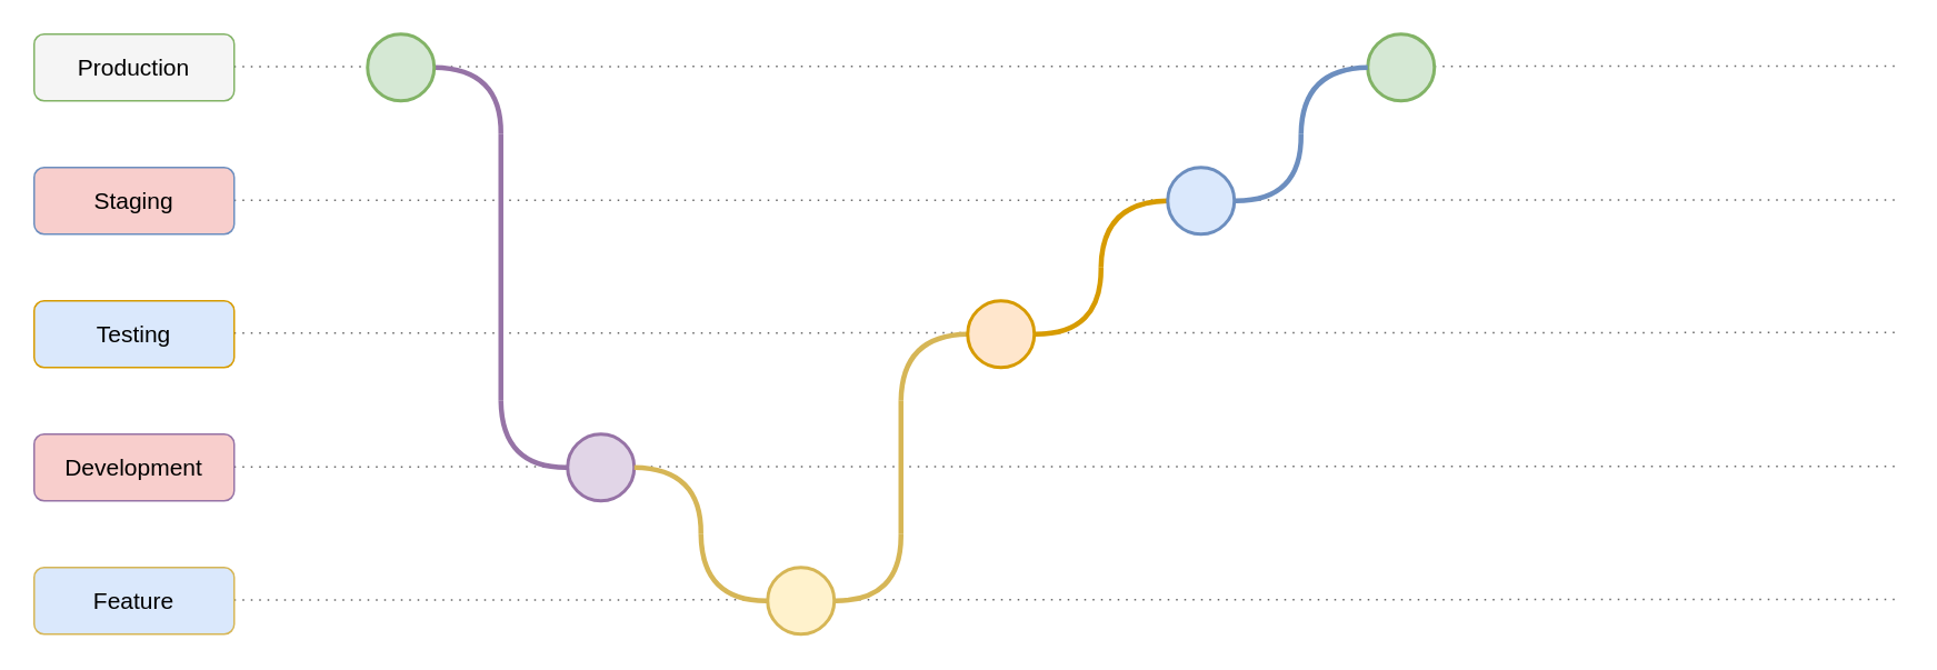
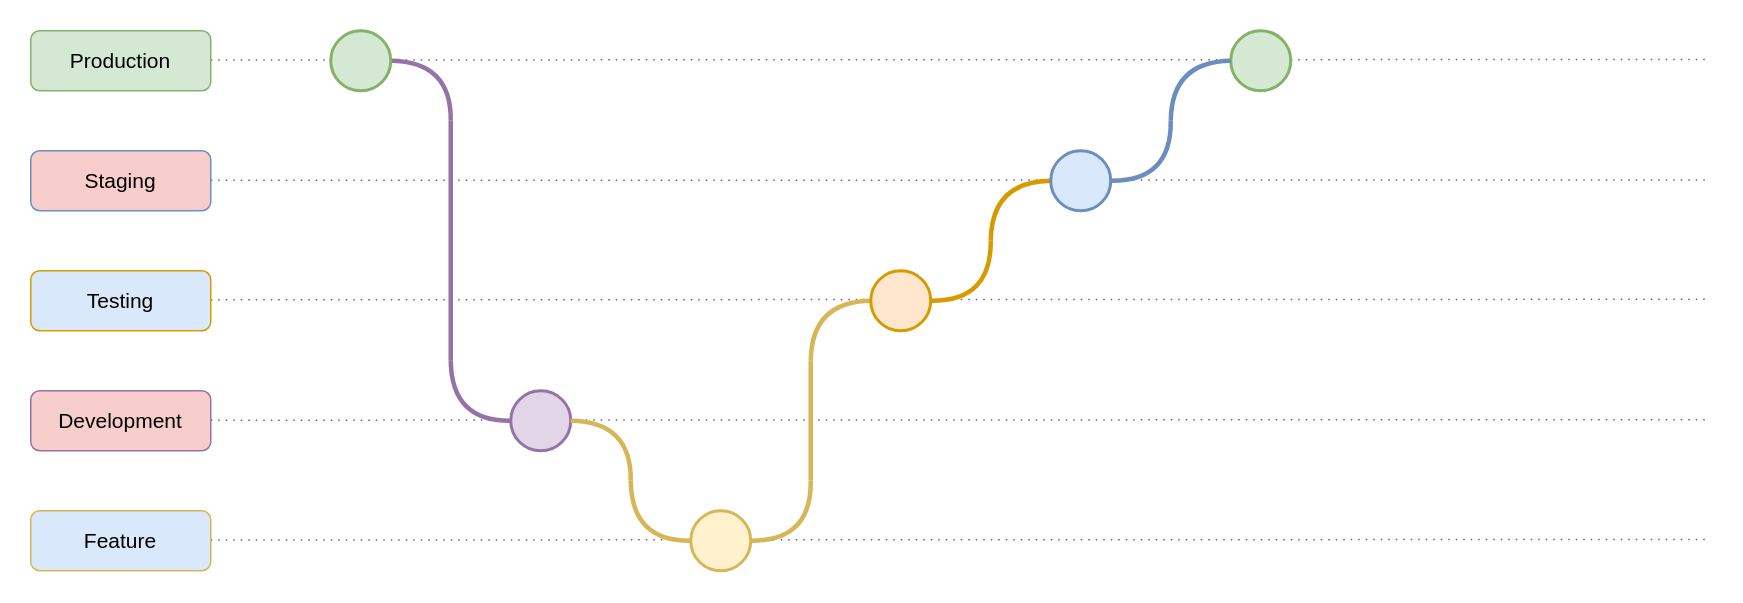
  <mxCell id="0" />
  <mxCell id="1" parent="0" />
  <mxCell id="2" style="edgeStyle=none;rounded=0;orthogonalLoop=1;jettySize=auto;html=1;exitX=1;exitY=0.5;exitDx=0;exitDy=0;elbow=vertical;endArrow=none;endFill=0;dashed=1;fillColor=#f5f5f5;strokeColor=#666666;dashPattern=1 4;strokeWidth=1;" edge="1" parent="1"><mxGeometry relative="1" as="geometry"><mxPoint x="1140" y="359.167" as="targetPoint" /><mxPoint x="140" y="359.5" as="sourcePoint" /></mxGeometry></mxCell>
  <mxCell id="3" style="edgeStyle=none;rounded=0;orthogonalLoop=1;jettySize=auto;html=1;exitX=1;exitY=0.5;exitDx=0;exitDy=0;elbow=vertical;endArrow=none;endFill=0;dashed=1;fillColor=#f5f5f5;strokeColor=#666666;dashPattern=1 4;strokeWidth=1;" edge="1" parent="1"><mxGeometry relative="1" as="geometry"><mxPoint x="1140" y="279.287" as="targetPoint" /><mxPoint x="140" y="279.62" as="sourcePoint" /></mxGeometry></mxCell>
  <mxCell id="4" style="edgeStyle=none;rounded=0;orthogonalLoop=1;jettySize=auto;html=1;exitX=1;exitY=0.5;exitDx=0;exitDy=0;elbow=vertical;endArrow=none;endFill=0;dashed=1;fillColor=#f5f5f5;strokeColor=#666666;dashPattern=1 4;strokeWidth=1;" edge="1" parent="1"><mxGeometry relative="1" as="geometry"><mxPoint x="1140" y="199.037" as="targetPoint" /><mxPoint x="140" y="199.37" as="sourcePoint" /></mxGeometry></mxCell>
  <mxCell id="5" style="edgeStyle=none;rounded=0;orthogonalLoop=1;jettySize=auto;html=1;exitX=1;exitY=0.5;exitDx=0;exitDy=0;elbow=vertical;endArrow=none;endFill=0;dashed=1;fillColor=#f5f5f5;strokeColor=#666666;dashPattern=1 4;strokeWidth=1;" edge="1" parent="1"><mxGeometry relative="1" as="geometry"><mxPoint x="1140" y="119.417" as="targetPoint" /><mxPoint x="140" y="119.75" as="sourcePoint" /></mxGeometry></mxCell>
  <mxCell id="6" style="edgeStyle=none;rounded=0;orthogonalLoop=1;jettySize=auto;html=1;exitX=1;exitY=0.5;exitDx=0;exitDy=0;elbow=vertical;endArrow=none;endFill=0;dashed=1;fillColor=#f5f5f5;strokeColor=#666666;dashPattern=1 4;strokeWidth=1;" edge="1" parent="1"><mxGeometry relative="1" as="geometry"><mxPoint x="1140" y="39.167" as="targetPoint" /><mxPoint x="140" y="39.5" as="sourcePoint" /></mxGeometry></mxCell>
  <mxCell id="7" value="Staging" style="rounded=1;whiteSpace=wrap;html=1;fillColor=#f8cecc;strokeColor=#6c8ebf;fontSize=14;" vertex="1" parent="1"><mxGeometry x="20" y="100" width="120" height="40" as="geometry" /></mxCell>
  <mxCell id="8" value="Development" style="rounded=1;whiteSpace=wrap;html=1;fillColor=#f8cecc;strokeColor=#9673a6;fontSize=14;" vertex="1" parent="1"><mxGeometry x="20" y="260" width="120" height="40" as="geometry" /></mxCell>
  <mxCell id="9" value="Feature" style="rounded=1;whiteSpace=wrap;html=1;fillColor=#dae8fc;strokeColor=#d6b656;fontSize=14;" vertex="1" parent="1"><mxGeometry x="20" y="340" width="120" height="40" as="geometry" /></mxCell>
  <mxCell id="10" value="Testing" style="rounded=1;whiteSpace=wrap;html=1;fillColor=#dae8fc;strokeColor=#d79b00;fontSize=14;" vertex="1" parent="1"><mxGeometry x="20" y="180" width="120" height="40" as="geometry" /></mxCell>
  <mxCell id="11" style="edgeStyle=orthogonalEdgeStyle;curved=1;rounded=0;orthogonalLoop=1;jettySize=auto;html=1;exitX=0;exitY=0.5;exitDx=0;exitDy=0;entryX=0;entryY=0;entryDx=0;entryDy=0;endArrow=none;endFill=0;fillColor=#ffe6cc;strokeColor=#d79b00;strokeWidth=3;" edge="1" parent="1"><mxGeometry relative="1" as="geometry"><mxPoint x="660" y="160" as="targetPoint" /><mxPoint x="700" y="120" as="sourcePoint" /></mxGeometry></mxCell>
  <mxCell id="12" value="" style="ellipse;whiteSpace=wrap;html=1;aspect=fixed;fillColor=#e1d5e7;strokeColor=#9673a6;strokeWidth=2;" vertex="1" parent="1"><mxGeometry x="340" y="260" width="40" height="40" as="geometry" /></mxCell>
  <mxCell id="13" value="" style="ellipse;whiteSpace=wrap;html=1;aspect=fixed;fillColor=#dae8fc;strokeColor=#6c8ebf;strokeWidth=2;" vertex="1" parent="1"><mxGeometry x="700" y="100" width="40" height="40" as="geometry" /></mxCell>
  <mxCell id="14" value="" style="ellipse;whiteSpace=wrap;html=1;aspect=fixed;fillColor=#fff2cc;strokeColor=#d6b656;strokeWidth=2;" vertex="1" parent="1"><mxGeometry x="460" y="340" width="40" height="40" as="geometry" /></mxCell>
  <mxCell id="15" style="edgeStyle=orthogonalEdgeStyle;curved=1;rounded=0;orthogonalLoop=1;jettySize=auto;html=1;exitX=0;exitY=0.5;exitDx=0;exitDy=0;entryX=0.5;entryY=1;entryDx=0;entryDy=0;endArrow=none;endFill=0;strokeWidth=3;fillColor=#fff2cc;strokeColor=#d6b656;" edge="1" parent="1"><mxGeometry relative="1" as="geometry"><mxPoint x="460" y="360" as="sourcePoint" /><mxPoint x="420" y="320" as="targetPoint" /></mxGeometry></mxCell>
  <mxCell id="16" style="edgeStyle=orthogonalEdgeStyle;rounded=0;orthogonalLoop=1;jettySize=auto;html=1;exitX=1;exitY=0.5;exitDx=0;exitDy=0;entryX=0.5;entryY=0;entryDx=0;entryDy=0;curved=1;endArrow=none;endFill=0;strokeWidth=3;fillColor=#fff2cc;strokeColor=#d6b656;" edge="1" parent="1"><mxGeometry relative="1" as="geometry"><mxPoint x="380" y="280" as="sourcePoint" /><mxPoint x="420" y="320" as="targetPoint" /></mxGeometry></mxCell>
  <mxCell id="17" style="edgeStyle=orthogonalEdgeStyle;curved=1;rounded=0;orthogonalLoop=1;jettySize=auto;html=1;exitX=0;exitY=0.5;exitDx=0;exitDy=0;entryX=0;entryY=0;entryDx=0;entryDy=0;endArrow=none;endFill=0;strokeWidth=3;fillColor=#fff2cc;strokeColor=#d6b656;" edge="1" parent="1"><mxGeometry relative="1" as="geometry"><mxPoint x="540" y="240" as="targetPoint" /><mxPoint x="580" y="200" as="sourcePoint" /></mxGeometry></mxCell>
  <mxCell id="18" style="edgeStyle=orthogonalEdgeStyle;curved=1;rounded=0;orthogonalLoop=1;jettySize=auto;html=1;exitX=1;exitY=0.5;exitDx=0;exitDy=0;entryX=1;entryY=1;entryDx=0;entryDy=0;endArrow=none;endFill=0;strokeWidth=3;fillColor=#fff2cc;strokeColor=#d6b656;" edge="1" parent="1"><mxGeometry relative="1" as="geometry"><mxPoint x="500" y="360" as="sourcePoint" /><mxPoint x="540" y="320" as="targetPoint" /></mxGeometry></mxCell>
  <mxCell id="19" value="" style="ellipse;whiteSpace=wrap;html=1;aspect=fixed;fillColor=#ffe6cc;strokeColor=#d79b00;strokeWidth=2;" vertex="1" parent="1"><mxGeometry x="580" y="180" width="40" height="40" as="geometry" /></mxCell>
  <mxCell id="20" style="edgeStyle=orthogonalEdgeStyle;curved=1;rounded=0;orthogonalLoop=1;jettySize=auto;html=1;exitX=1;exitY=0.5;exitDx=0;exitDy=0;entryX=1;entryY=1;entryDx=0;entryDy=0;endArrow=none;endFill=0;fillColor=#ffe6cc;strokeColor=#d79b00;strokeWidth=3;" edge="1" parent="1"><mxGeometry relative="1" as="geometry"><mxPoint x="620" y="200" as="sourcePoint" /><mxPoint x="660" y="160" as="targetPoint" /></mxGeometry></mxCell>
- <mxCell id="21" value="Production" style="rounded=1;whiteSpace=wrap;html=1;fillColor=#f5f5f5;strokeColor=#82b366;fontSize=14;" vertex="1" parent="1"><mxGeometry x="20" y="20" width="120" height="40" as="geometry" /></mxCell>
+ <mxCell id="21" value="Production" style="rounded=1;whiteSpace=wrap;html=1;fillColor=#d5e8d4;strokeColor=#82b366;fontSize=14;" vertex="1" parent="1"><mxGeometry x="20" y="20" width="120" height="40" as="geometry" /></mxCell>
  <mxCell id="22" value="" style="ellipse;whiteSpace=wrap;html=1;aspect=fixed;fillColor=#d5e8d4;strokeColor=#82b366;strokeWidth=2;" vertex="1" parent="1"><mxGeometry x="820" y="20" width="40" height="40" as="geometry" /></mxCell>
  <mxCell id="23" style="edgeStyle=orthogonalEdgeStyle;curved=1;rounded=0;orthogonalLoop=1;jettySize=auto;html=1;endArrow=none;endFill=0;strokeWidth=3;fillColor=#fff2cc;strokeColor=#d6b656;" edge="1" parent="1"><mxGeometry relative="1" as="geometry"><mxPoint x="540" y="320" as="targetPoint" /><mxPoint x="540" y="240" as="sourcePoint" /></mxGeometry></mxCell>
  <mxCell id="24" style="edgeStyle=orthogonalEdgeStyle;curved=1;rounded=0;orthogonalLoop=1;jettySize=auto;html=1;exitX=0;exitY=0.5;exitDx=0;exitDy=0;entryX=0;entryY=0;entryDx=0;entryDy=0;endArrow=none;endFill=0;fillColor=#dae8fc;strokeColor=#6c8ebf;strokeWidth=3;" edge="1" parent="1"><mxGeometry relative="1" as="geometry"><mxPoint x="780" y="80" as="targetPoint" /><mxPoint x="820" y="40" as="sourcePoint" /></mxGeometry></mxCell>
  <mxCell id="25" style="edgeStyle=orthogonalEdgeStyle;curved=1;rounded=0;orthogonalLoop=1;jettySize=auto;html=1;exitX=1;exitY=0.5;exitDx=0;exitDy=0;entryX=1;entryY=1;entryDx=0;entryDy=0;endArrow=none;endFill=0;fillColor=#dae8fc;strokeColor=#6c8ebf;strokeWidth=3;" edge="1" parent="1"><mxGeometry relative="1" as="geometry"><mxPoint x="740" y="120" as="sourcePoint" /><mxPoint x="780" y="80" as="targetPoint" /></mxGeometry></mxCell>
  <mxCell id="26" style="edgeStyle=orthogonalEdgeStyle;rounded=0;orthogonalLoop=1;jettySize=auto;html=1;exitX=1;exitY=0.5;exitDx=0;exitDy=0;entryX=0.5;entryY=0;entryDx=0;entryDy=0;curved=1;endArrow=none;endFill=0;strokeWidth=3;fillColor=#e1d5e7;strokeColor=#9673a6;" edge="1" parent="1"><mxGeometry relative="1" as="geometry"><mxPoint x="300" y="80" as="targetPoint" /><mxPoint x="260" y="40" as="sourcePoint" /></mxGeometry></mxCell>
  <mxCell id="27" style="edgeStyle=orthogonalEdgeStyle;curved=1;rounded=0;orthogonalLoop=1;jettySize=auto;html=1;exitX=0;exitY=0.5;exitDx=0;exitDy=0;entryX=0.5;entryY=1;entryDx=0;entryDy=0;endArrow=none;endFill=0;strokeWidth=3;fillColor=#e1d5e7;strokeColor=#9673a6;" edge="1" parent="1"><mxGeometry relative="1" as="geometry"><mxPoint x="300" y="240" as="targetPoint" /><mxPoint x="340" y="280" as="sourcePoint" /></mxGeometry></mxCell>
  <mxCell id="28" style="edgeStyle=orthogonalEdgeStyle;curved=1;rounded=0;orthogonalLoop=1;jettySize=auto;html=1;endArrow=none;endFill=0;strokeWidth=3;fillColor=#e1d5e7;strokeColor=#9673a6;" edge="1" parent="1"><mxGeometry relative="1" as="geometry"><mxPoint x="300" y="240" as="targetPoint" /><mxPoint x="300" y="80" as="sourcePoint" /></mxGeometry></mxCell>
  <mxCell id="29" value="" style="ellipse;whiteSpace=wrap;html=1;aspect=fixed;fillColor=#d5e8d4;strokeColor=#82b366;strokeWidth=2;" vertex="1" parent="1"><mxGeometry x="220" y="20" width="40" height="40" as="geometry" /></mxCell>
